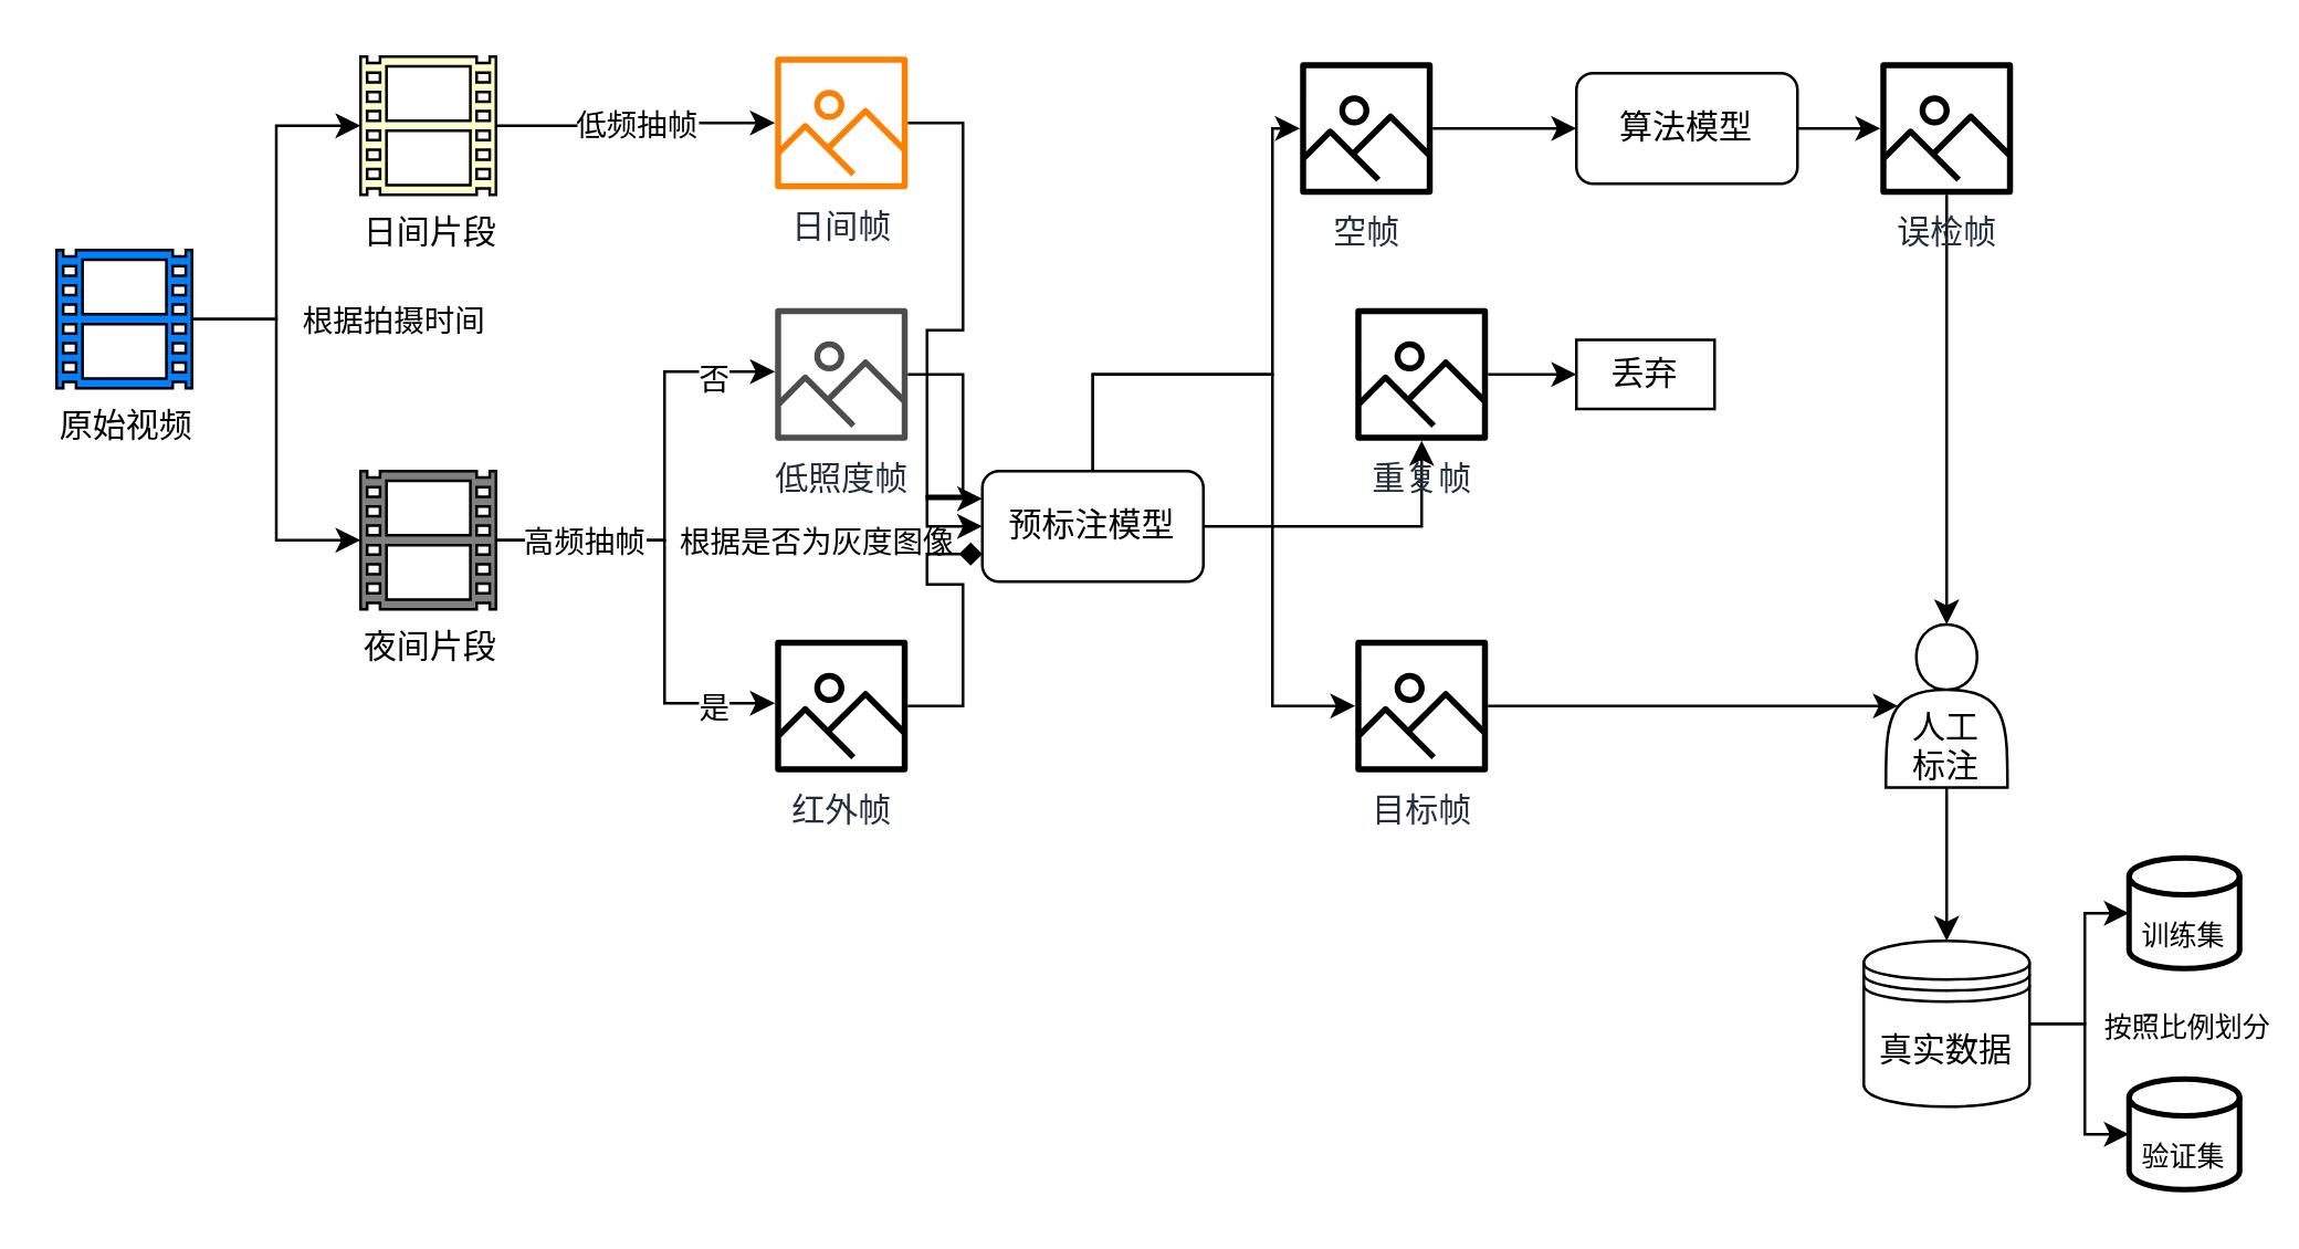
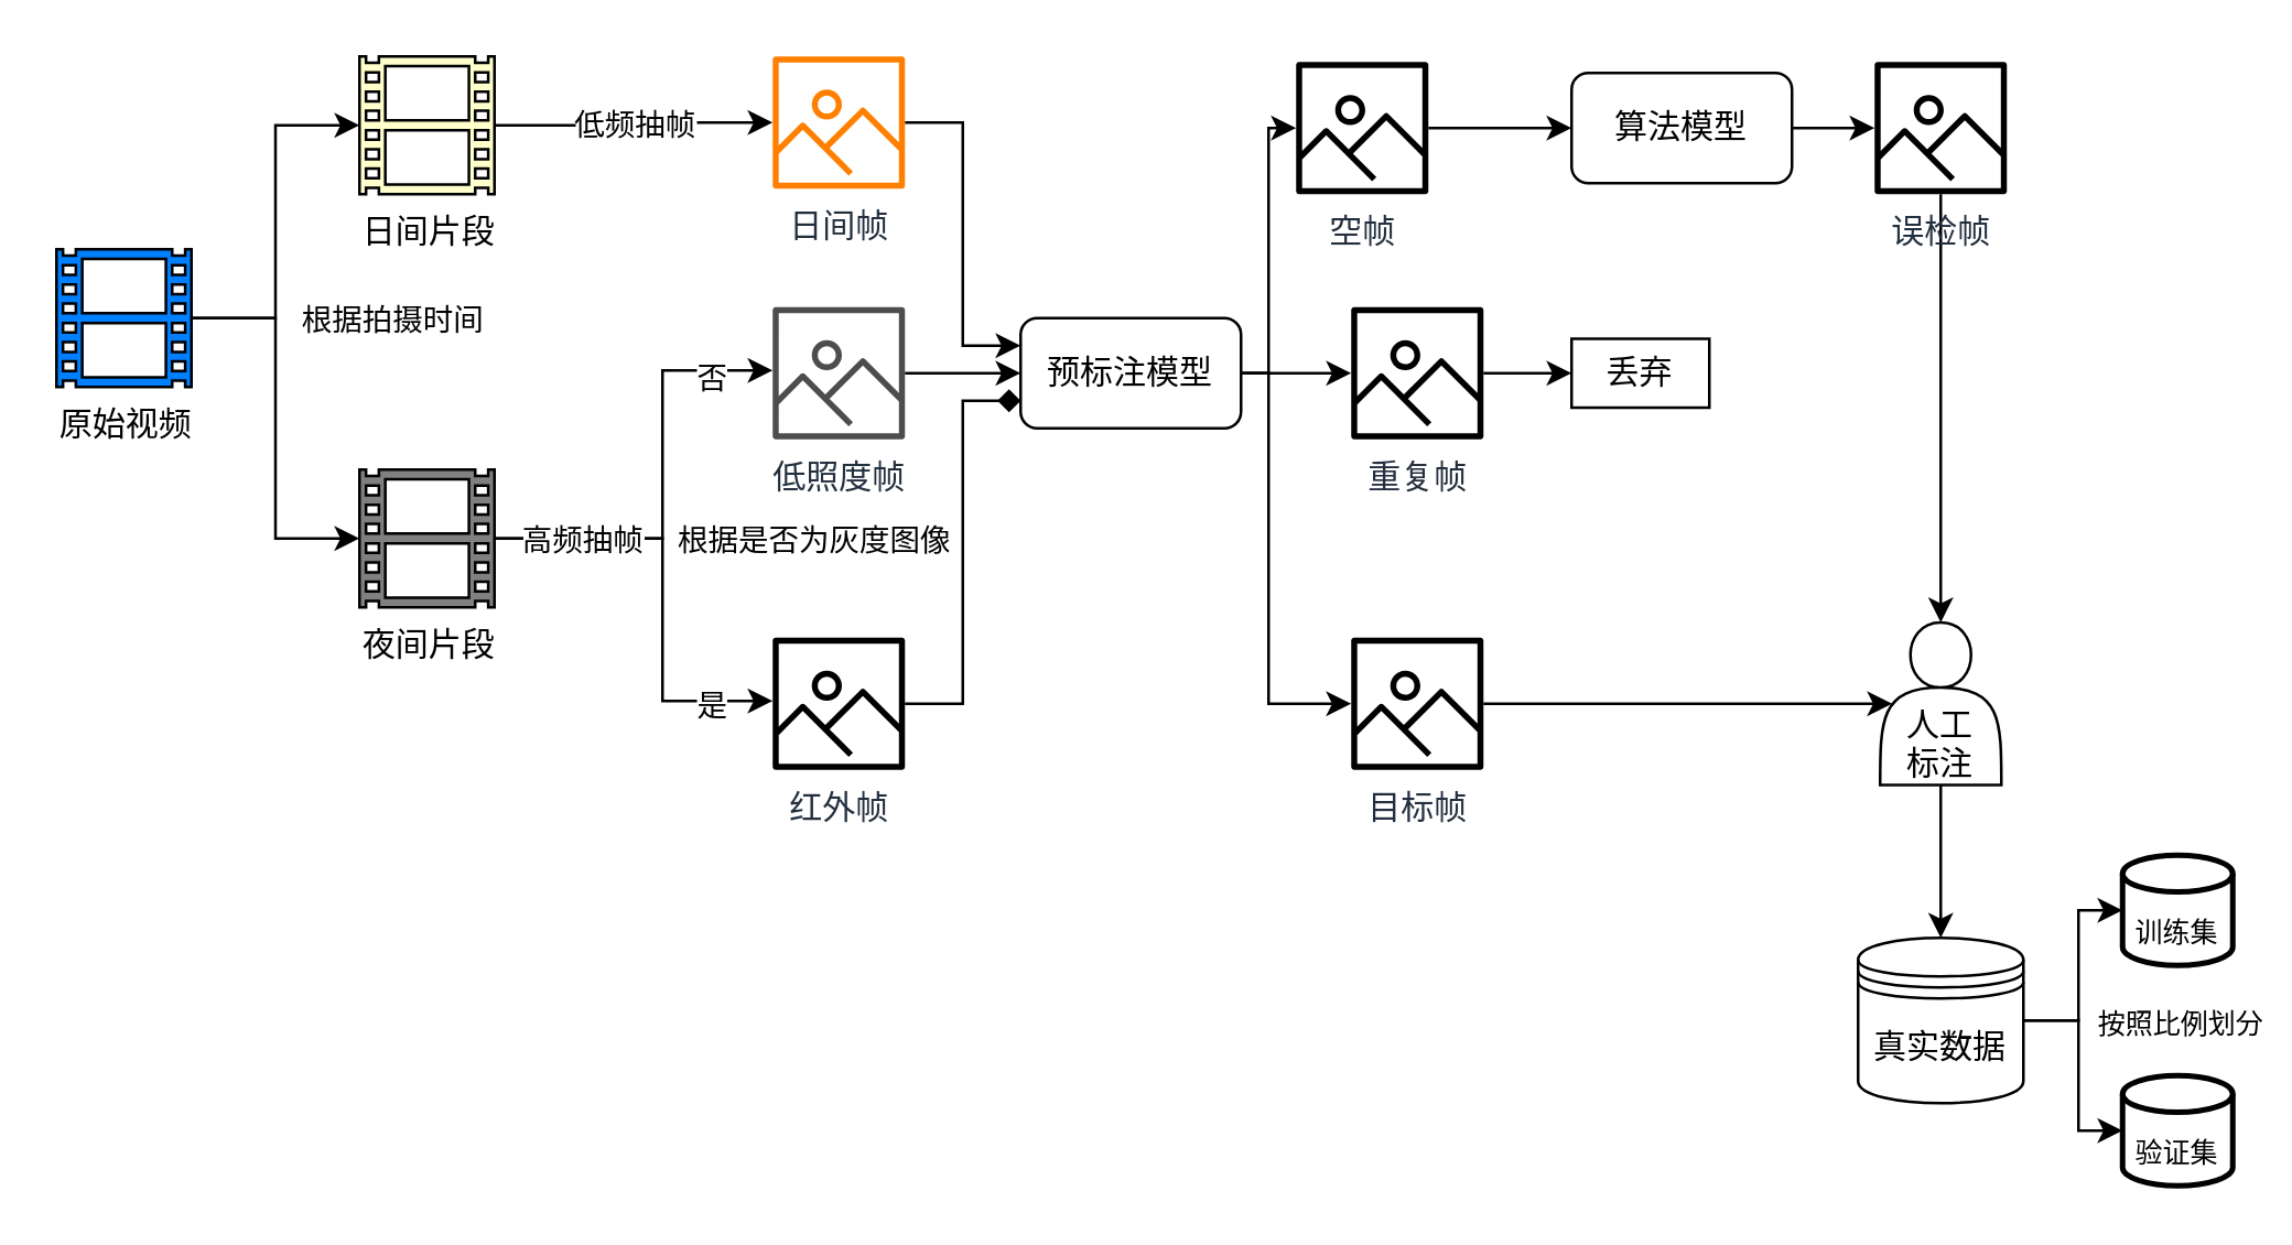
  <mxCell id="0" />
  <mxCell id="1" parent="0" />
  <mxCell id="2" style="edgeStyle=orthogonalEdgeStyle;rounded=0;orthogonalLoop=1;jettySize=auto;html=1;entryX=0;entryY=0.5;entryDx=0;entryDy=0;entryPerimeter=0;" edge="1" parent="1" source="5" target="7"><mxGeometry relative="1" as="geometry" /></mxCell>
  <mxCell id="3" style="edgeStyle=orthogonalEdgeStyle;rounded=0;orthogonalLoop=1;jettySize=auto;html=1;entryX=0;entryY=0.5;entryDx=0;entryDy=0;entryPerimeter=0;" edge="1" parent="1" source="5" target="14"><mxGeometry relative="1" as="geometry" /></mxCell>
  <mxCell id="4" value="根据拍摄时间" style="edgeLabel;html=1;align=center;verticalAlign=middle;resizable=0;points=[];" vertex="1" connectable="0" parent="3"><mxGeometry x="-0.518" y="1" relative="1" as="geometry"><mxPoint x="41" y="-3" as="offset" /></mxGeometry></mxCell>
  <mxCell id="5" value="原始视频" style="sketch=0;aspect=fixed;pointerEvents=1;shadow=0;dashed=0;html=1;strokeColor=default;labelPosition=center;verticalLabelPosition=bottom;verticalAlign=top;align=center;fillColor=#007FFF;shape=mxgraph.mscae.general.video" vertex="1" parent="1"><mxGeometry x="20" y="90" width="49" height="50" as="geometry" /></mxCell>
  <mxCell id="6" value="低频抽帧" style="edgeStyle=orthogonalEdgeStyle;rounded=0;orthogonalLoop=1;jettySize=auto;html=1;" edge="1" parent="1" source="7" target="16"><mxGeometry relative="1" as="geometry" /></mxCell>
  <mxCell id="7" value="日间片段" style="sketch=0;aspect=fixed;pointerEvents=1;shadow=0;dashed=0;html=1;strokeColor=default;labelPosition=center;verticalLabelPosition=bottom;verticalAlign=top;align=center;fillColor=#FFFFCC;shape=mxgraph.mscae.general.video" vertex="1" parent="1"><mxGeometry x="130" y="20" width="49" height="50" as="geometry" /></mxCell>
  <mxCell id="8" style="edgeStyle=orthogonalEdgeStyle;rounded=0;orthogonalLoop=1;jettySize=auto;html=1;" edge="1" parent="1" source="14" target="20"><mxGeometry relative="1" as="geometry"><Array as="points"><mxPoint x="240" y="195" /><mxPoint x="240" y="134" /></Array></mxGeometry></mxCell>
  <mxCell id="9" value="否" style="edgeLabel;html=1;align=center;verticalAlign=middle;resizable=0;points=[];" vertex="1" connectable="0" parent="8"><mxGeometry x="0.627" y="1" relative="1" as="geometry"><mxPoint x="7" y="3" as="offset" /></mxGeometry></mxCell>
  <mxCell id="10" style="edgeStyle=orthogonalEdgeStyle;rounded=0;orthogonalLoop=1;jettySize=auto;html=1;" edge="1" parent="1" source="14" target="18"><mxGeometry relative="1" as="geometry"><Array as="points"><mxPoint x="240" y="195" /><mxPoint x="240" y="254" /></Array></mxGeometry></mxCell>
  <mxCell id="11" value="根据是否为灰度图像" style="edgeLabel;html=1;align=center;verticalAlign=middle;resizable=0;points=[];" vertex="1" connectable="0" parent="10"><mxGeometry x="-0.781" y="-1" relative="1" as="geometry"><mxPoint x="97" y="-1" as="offset" /></mxGeometry></mxCell>
  <mxCell id="12" value="高频抽帧" style="edgeLabel;html=1;align=center;verticalAlign=middle;resizable=0;points=[];" vertex="1" connectable="0" parent="10"><mxGeometry x="-0.781" relative="1" as="geometry"><mxPoint x="13" as="offset" /></mxGeometry></mxCell>
  <mxCell id="13" value="是" style="edgeLabel;html=1;align=center;verticalAlign=middle;resizable=0;points=[];" vertex="1" connectable="0" parent="10"><mxGeometry x="0.682" relative="1" as="geometry"><mxPoint x="2" y="1" as="offset" /></mxGeometry></mxCell>
  <mxCell id="14" value="夜间片段" style="sketch=0;aspect=fixed;pointerEvents=1;shadow=0;dashed=0;html=1;strokeColor=default;labelPosition=center;verticalLabelPosition=bottom;verticalAlign=top;align=center;fillColor=#808080;shape=mxgraph.mscae.general.video" vertex="1" parent="1"><mxGeometry x="130" y="170" width="49" height="50" as="geometry" /></mxCell>
  <mxCell id="15" style="edgeStyle=orthogonalEdgeStyle;rounded=0;orthogonalLoop=1;jettySize=auto;html=1;entryX=0;entryY=0.25;entryDx=0;entryDy=0;" edge="1" parent="1" source="16" target="24"><mxGeometry relative="1" as="geometry" /></mxCell>
  <mxCell id="16" value="日间帧" style="sketch=0;outlineConnect=0;fontColor=#232F3E;gradientColor=none;fillColor=#FF8000;strokeColor=none;dashed=0;verticalLabelPosition=bottom;verticalAlign=top;align=center;html=1;fontSize=12;fontStyle=0;aspect=fixed;pointerEvents=1;shape=mxgraph.aws4.container_registry_image;" vertex="1" parent="1"><mxGeometry x="280" y="20" width="48" height="48" as="geometry" /></mxCell>
  <mxCell id="17" style="edgeStyle=orthogonalEdgeStyle;rounded=0;orthogonalLoop=1;jettySize=auto;html=1;entryX=0;entryY=0.75;entryDx=0;entryDy=0;endArrow=diamond;" edge="1" parent="1" source="18" target="24"><mxGeometry relative="1" as="geometry" /></mxCell>
  <mxCell id="18" value="红外帧" style="sketch=0;outlineConnect=0;fontColor=#232F3E;gradientColor=none;fillColor=#000000;strokeColor=none;dashed=0;verticalLabelPosition=bottom;verticalAlign=top;align=center;html=1;fontSize=12;fontStyle=0;aspect=fixed;pointerEvents=1;shape=mxgraph.aws4.container_registry_image;" vertex="1" parent="1"><mxGeometry x="280" y="231" width="48" height="48" as="geometry" /></mxCell>
  <mxCell id="19" style="edgeStyle=orthogonalEdgeStyle;rounded=0;orthogonalLoop=1;jettySize=auto;html=1;entryX=0;entryY=0.5;entryDx=0;entryDy=0;" edge="1" parent="1" source="20" target="24"><mxGeometry relative="1" as="geometry" /></mxCell>
  <mxCell id="20" value="低照度帧" style="sketch=0;outlineConnect=0;fontColor=#232F3E;gradientColor=none;fillColor=#4D4D4D;strokeColor=none;dashed=0;verticalLabelPosition=bottom;verticalAlign=top;align=center;html=1;fontSize=12;fontStyle=0;aspect=fixed;pointerEvents=1;shape=mxgraph.aws4.container_registry_image;" vertex="1" parent="1"><mxGeometry x="280" y="111" width="48" height="48" as="geometry" /></mxCell>
  <mxCell id="21" style="edgeStyle=orthogonalEdgeStyle;rounded=0;orthogonalLoop=1;jettySize=auto;html=1;" edge="1" parent="1" source="24" target="26"><mxGeometry relative="1" as="geometry"><mxPoint x="470" y="40" as="targetPoint" /><Array as="points"><mxPoint x="460" y="135" /><mxPoint x="460" y="46" /></Array></mxGeometry></mxCell>
  <mxCell id="22" style="edgeStyle=orthogonalEdgeStyle;rounded=0;orthogonalLoop=1;jettySize=auto;html=1;" edge="1" parent="1" source="24" target="28"><mxGeometry relative="1" as="geometry" /></mxCell>
  <mxCell id="23" style="edgeStyle=orthogonalEdgeStyle;rounded=0;orthogonalLoop=1;jettySize=auto;html=1;" edge="1" parent="1" source="24" target="30"><mxGeometry relative="1" as="geometry"><mxPoint x="460" y="230" as="targetPoint" /><Array as="points"><mxPoint x="460" y="135" /><mxPoint x="460" y="255" /></Array></mxGeometry></mxCell>
- <mxCell id="24" value="预标注模型" style="rounded=1;whiteSpace=wrap;html=1;strokeColor=default;fillColor=#FFFFFF;" vertex="1" parent="1"><mxGeometry x="355" y="170" width="80" height="40" as="geometry" /></mxCell>
+ <mxCell id="24" value="预标注模型" style="rounded=1;whiteSpace=wrap;html=1;strokeColor=default;fillColor=#FFFFFF;" vertex="1" parent="1"><mxGeometry x="370" y="115" width="80" height="40" as="geometry" /></mxCell>
  <mxCell id="25" style="edgeStyle=orthogonalEdgeStyle;rounded=0;orthogonalLoop=1;jettySize=auto;html=1;entryX=0;entryY=0.5;entryDx=0;entryDy=0;fontColor=#FFFFFF;" edge="1" parent="1" source="26" target="32"><mxGeometry relative="1" as="geometry" /></mxCell>
  <mxCell id="26" value="空帧" style="sketch=0;outlineConnect=0;fontColor=#232F3E;gradientColor=none;fillColor=#000000;strokeColor=none;dashed=0;verticalLabelPosition=bottom;verticalAlign=top;align=center;html=1;fontSize=12;fontStyle=0;aspect=fixed;pointerEvents=1;shape=mxgraph.aws4.container_registry_image;" vertex="1" parent="1"><mxGeometry x="470" y="22" width="48" height="48" as="geometry" /></mxCell>
  <mxCell id="27" style="edgeStyle=orthogonalEdgeStyle;rounded=0;orthogonalLoop=1;jettySize=auto;html=1;entryX=0;entryY=0.5;entryDx=0;entryDy=0;fontColor=#FFFFFF;" edge="1" parent="1" source="28" target="35"><mxGeometry relative="1" as="geometry" /></mxCell>
  <mxCell id="28" value="重复帧" style="sketch=0;outlineConnect=0;fontColor=#232F3E;gradientColor=none;fillColor=#000000;strokeColor=none;dashed=0;verticalLabelPosition=bottom;verticalAlign=top;align=center;html=1;fontSize=12;fontStyle=0;aspect=fixed;pointerEvents=1;shape=mxgraph.aws4.container_registry_image;" vertex="1" parent="1"><mxGeometry x="490" y="111" width="48" height="48" as="geometry" /></mxCell>
  <mxCell id="29" style="edgeStyle=orthogonalEdgeStyle;rounded=0;orthogonalLoop=1;jettySize=auto;html=1;fontColor=#FFFFFF;entryX=0.1;entryY=0.5;entryDx=0;entryDy=0;entryPerimeter=0;" edge="1" parent="1" source="30" target="37"><mxGeometry relative="1" as="geometry"><mxPoint x="620" y="255" as="targetPoint" /></mxGeometry></mxCell>
  <mxCell id="30" value="目标帧" style="sketch=0;outlineConnect=0;fontColor=#232F3E;gradientColor=none;fillColor=#000000;strokeColor=none;dashed=0;verticalLabelPosition=bottom;verticalAlign=top;align=center;html=1;fontSize=12;fontStyle=0;aspect=fixed;pointerEvents=1;shape=mxgraph.aws4.container_registry_image;" vertex="1" parent="1"><mxGeometry x="490" y="231" width="48" height="48" as="geometry" /></mxCell>
  <mxCell id="31" style="edgeStyle=orthogonalEdgeStyle;rounded=0;orthogonalLoop=1;jettySize=auto;html=1;fontColor=#FFFFFF;" edge="1" parent="1" source="32" target="34"><mxGeometry relative="1" as="geometry" /></mxCell>
  <mxCell id="32" value="算法模型" style="rounded=1;whiteSpace=wrap;html=1;strokeColor=default;fillColor=#FFFFFF;" vertex="1" parent="1"><mxGeometry x="570" y="26" width="80" height="40" as="geometry" /></mxCell>
  <mxCell id="33" style="edgeStyle=orthogonalEdgeStyle;rounded=0;orthogonalLoop=1;jettySize=auto;html=1;entryX=0.5;entryY=0;entryDx=0;entryDy=0;fontColor=#000000;" edge="1" parent="1" source="34" target="37"><mxGeometry relative="1" as="geometry" /></mxCell>
  <mxCell id="34" value="误检帧" style="sketch=0;outlineConnect=0;fontColor=#232F3E;gradientColor=none;fillColor=#000000;strokeColor=none;dashed=0;verticalLabelPosition=bottom;verticalAlign=top;align=center;html=1;fontSize=12;fontStyle=0;aspect=fixed;pointerEvents=1;shape=mxgraph.aws4.container_registry_image;" vertex="1" parent="1"><mxGeometry x="680" y="22" width="48" height="48" as="geometry" /></mxCell>
  <mxCell id="35" value="丢弃" style="rounded=0;whiteSpace=wrap;html=1;strokeColor=default;fillColor=#FFFFFF;" vertex="1" parent="1"><mxGeometry x="570" y="122.5" width="50" height="25" as="geometry" /></mxCell>
  <mxCell id="36" style="edgeStyle=orthogonalEdgeStyle;rounded=0;orthogonalLoop=1;jettySize=auto;html=1;fontColor=#000000;" edge="1" parent="1" source="37" target="41"><mxGeometry relative="1" as="geometry" /></mxCell>
  <mxCell id="37" value="&lt;font color=&quot;#000000&quot;&gt;&lt;br&gt;&lt;br&gt;人工&lt;br&gt;标注&lt;br&gt;&lt;/font&gt;" style="shape=actor;whiteSpace=wrap;html=1;strokeColor=default;fontColor=#FFFFFF;fillColor=#FFFFFF;" vertex="1" parent="1"><mxGeometry x="682" y="225.5" width="44" height="59" as="geometry" /></mxCell>
  <mxCell id="38" style="edgeStyle=orthogonalEdgeStyle;rounded=0;orthogonalLoop=1;jettySize=auto;html=1;fontSize=10;fontColor=#000000;" edge="1" parent="1" source="41" target="42"><mxGeometry relative="1" as="geometry" /></mxCell>
  <mxCell id="39" style="edgeStyle=orthogonalEdgeStyle;rounded=0;orthogonalLoop=1;jettySize=auto;html=1;entryX=0;entryY=0.5;entryDx=0;entryDy=0;entryPerimeter=0;fontSize=10;fontColor=#000000;" edge="1" parent="1" source="41" target="43"><mxGeometry relative="1" as="geometry" /></mxCell>
  <mxCell id="40" value="按照比例划分" style="edgeLabel;html=1;align=center;verticalAlign=middle;resizable=0;points=[];fontSize=10;fontColor=#000000;" vertex="1" connectable="0" parent="39"><mxGeometry x="-0.517" relative="1" as="geometry"><mxPoint x="38" as="offset" /></mxGeometry></mxCell>
  <mxCell id="41" value="真实数据" style="shape=datastore;whiteSpace=wrap;html=1;strokeColor=default;fontColor=#000000;fillColor=#FFFFFF;" vertex="1" parent="1"><mxGeometry x="674" y="340" width="60" height="60" as="geometry" /></mxCell>
  <mxCell id="42" value="&lt;font style=&quot;font-size: 10px;&quot;&gt;&lt;br&gt;训练集&lt;/font&gt;" style="strokeWidth=2;html=1;shape=mxgraph.flowchart.database;whiteSpace=wrap;strokeColor=default;fontColor=#000000;fillColor=#FFFFFF;" vertex="1" parent="1"><mxGeometry x="770" y="310" width="40" height="40" as="geometry" /></mxCell>
  <mxCell id="43" value="&lt;font style=&quot;font-size: 10px;&quot;&gt;&lt;br&gt;验证集&lt;/font&gt;" style="strokeWidth=2;html=1;shape=mxgraph.flowchart.database;whiteSpace=wrap;strokeColor=default;fontColor=#000000;fillColor=#FFFFFF;" vertex="1" parent="1"><mxGeometry x="770" y="390" width="40" height="40" as="geometry" /></mxCell>
